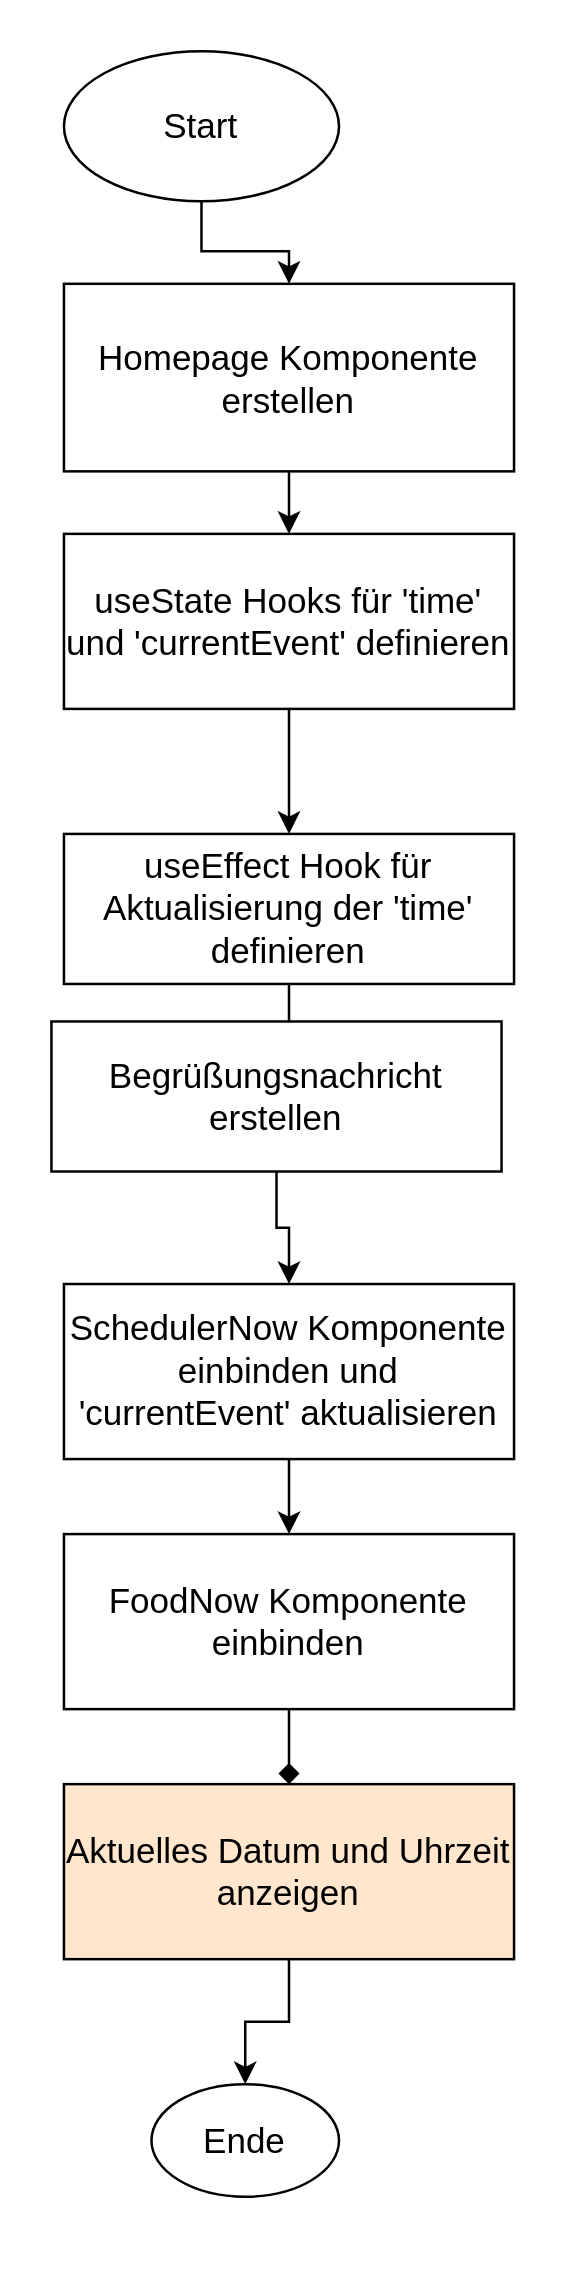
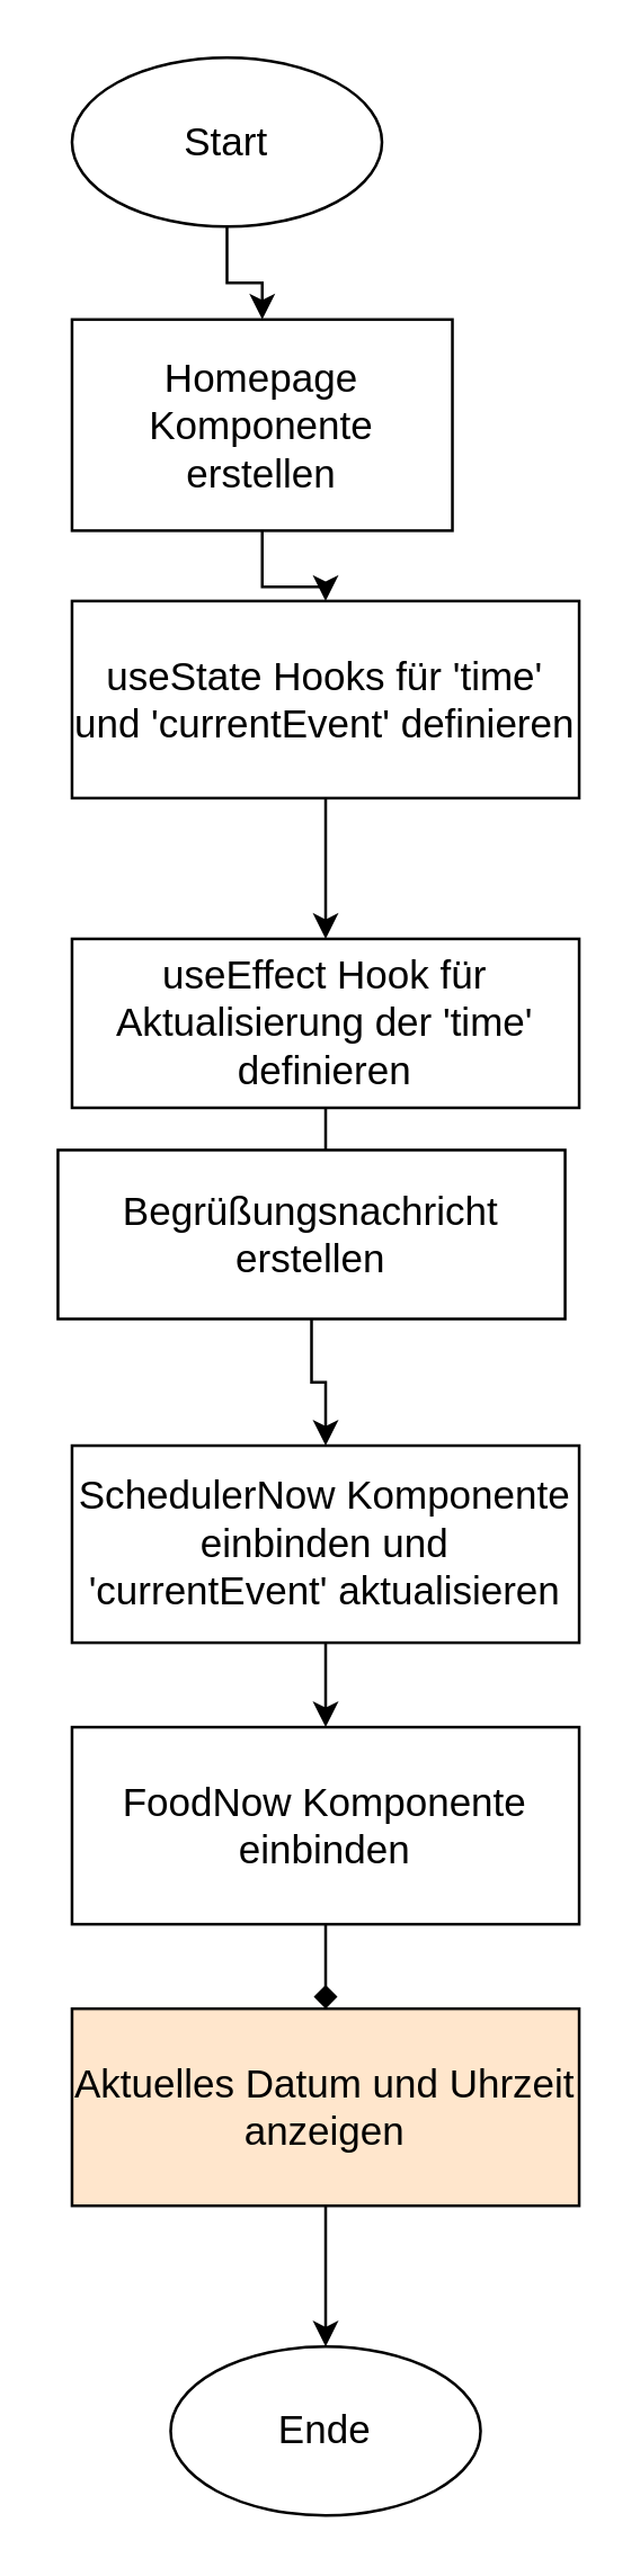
  <mxCell id="0" />
  <mxCell id="1" parent="0" />
  <mxCell id="2" value="" style="edgeStyle=orthogonalEdgeStyle;rounded=0;orthogonalLoop=1;jettySize=auto;html=1;" edge="1" parent="1" source="3" target="5"><mxGeometry relative="1" as="geometry" /></mxCell>
  <mxCell id="3" value="&lt;font style=&quot;font-size: 14px;&quot;&gt;Start&lt;/font&gt;" style="ellipse;whiteSpace=wrap;html=1;" vertex="1" parent="1"><mxGeometry x="25" y="20" width="110" height="60" as="geometry" /></mxCell>
  <mxCell id="4" value="" style="edgeStyle=orthogonalEdgeStyle;rounded=0;orthogonalLoop=1;jettySize=auto;html=1;" edge="1" parent="1" source="5" target="7"><mxGeometry relative="1" as="geometry" /></mxCell>
- <mxCell id="5" value="&lt;font style=&quot;font-size: 14px;&quot;&gt;Homepage Komponente erstellen&lt;/font&gt;" style="whiteSpace=wrap;html=1;" vertex="1" parent="1"><mxGeometry x="25" y="113" width="180" height="75" as="geometry" /></mxCell>
+ <mxCell id="5" value="&lt;font style=&quot;font-size: 14px;&quot;&gt;Homepage Komponente erstellen&lt;/font&gt;" style="whiteSpace=wrap;html=1;" vertex="1" parent="1"><mxGeometry x="25" y="113" width="135" height="75" as="geometry" /></mxCell>
  <mxCell id="6" value="" style="edgeStyle=orthogonalEdgeStyle;rounded=0;orthogonalLoop=1;jettySize=auto;html=1;" edge="1" parent="1" source="7" target="9"><mxGeometry relative="1" as="geometry" /></mxCell>
  <mxCell id="7" value="&lt;font style=&quot;font-size: 14px;&quot;&gt;useState Hooks für 'time' und 'currentEvent' definieren&lt;/font&gt;" style="whiteSpace=wrap;html=1;" vertex="1" parent="1"><mxGeometry x="25" y="213" width="180" height="70" as="geometry" /></mxCell>
  <mxCell id="8" value="" style="edgeStyle=orthogonalEdgeStyle;rounded=0;orthogonalLoop=1;jettySize=auto;html=1;" edge="1" parent="1" source="9" target="11"><mxGeometry relative="1" as="geometry" /></mxCell>
  <mxCell id="9" value="&lt;font style=&quot;font-size: 14px;&quot;&gt;useEffect Hook für Aktualisierung der 'time' definieren&lt;/font&gt;" style="whiteSpace=wrap;html=1;" vertex="1" parent="1"><mxGeometry x="25" y="333" width="180" height="60" as="geometry" /></mxCell>
  <mxCell id="10" value="" style="edgeStyle=orthogonalEdgeStyle;rounded=0;orthogonalLoop=1;jettySize=auto;html=1;" edge="1" parent="1" source="11" target="13"><mxGeometry relative="1" as="geometry" /></mxCell>
  <mxCell id="11" value="&lt;font style=&quot;font-size: 14px;&quot;&gt;Begrüßungsnachricht erstellen&lt;/font&gt;" style="whiteSpace=wrap;html=1;" vertex="1" parent="1"><mxGeometry x="20" y="408" width="180" height="60" as="geometry" /></mxCell>
  <mxCell id="12" value="" style="edgeStyle=orthogonalEdgeStyle;rounded=0;orthogonalLoop=1;jettySize=auto;html=1;" edge="1" parent="1" source="13" target="15"><mxGeometry relative="1" as="geometry" /></mxCell>
  <mxCell id="13" value="&lt;font style=&quot;font-size: 14px;&quot;&gt;SchedulerNow Komponente einbinden und &lt;br&gt;'currentEvent' aktualisieren&lt;/font&gt;" style="whiteSpace=wrap;html=1;" vertex="1" parent="1"><mxGeometry x="25" y="513" width="180" height="70" as="geometry" /></mxCell>
  <mxCell id="14" value="" style="edgeStyle=orthogonalEdgeStyle;rounded=0;orthogonalLoop=1;jettySize=auto;html=1;endArrow=diamond;" edge="1" parent="1" source="15" target="17"><mxGeometry relative="1" as="geometry" /></mxCell>
  <mxCell id="15" value="&lt;font style=&quot;font-size: 14px;&quot;&gt;FoodNow Komponente einbinden&lt;br&gt;&lt;/font&gt;" style="whiteSpace=wrap;html=1;" vertex="1" parent="1"><mxGeometry x="25" y="613" width="180" height="70" as="geometry" /></mxCell>
  <mxCell id="16" value="" style="edgeStyle=orthogonalEdgeStyle;rounded=0;orthogonalLoop=1;jettySize=auto;html=1;entryX=0.5;entryY=0;entryDx=0;entryDy=0;" edge="1" parent="1" source="17" target="18"><mxGeometry relative="1" as="geometry"><mxPoint x="115" y="858" as="targetPoint" /></mxGeometry></mxCell>
  <mxCell id="17" value="&lt;font style=&quot;&quot;&gt;&lt;font style=&quot;font-size: 14px;&quot;&gt;Aktuelles Datum und Uhrzeit anzeigen&lt;/font&gt;&lt;br&gt;&lt;/font&gt;" style="whiteSpace=wrap;html=1;fillColor=#ffe6cc;" vertex="1" parent="1"><mxGeometry x="25" y="713" width="180" height="70" as="geometry" /></mxCell>
- <mxCell id="18" value="&lt;font style=&quot;font-size: 14px;&quot;&gt;Ende&lt;/font&gt;" style="ellipse;whiteSpace=wrap;html=1;" vertex="1" parent="1"><mxGeometry x="60" y="833" width="75" height="45" as="geometry" /></mxCell>
+ <mxCell id="18" value="&lt;font style=&quot;font-size: 14px;&quot;&gt;Ende&lt;/font&gt;" style="ellipse;whiteSpace=wrap;html=1;" vertex="1" parent="1"><mxGeometry x="60" y="833" width="110" height="60" as="geometry" /></mxCell>
